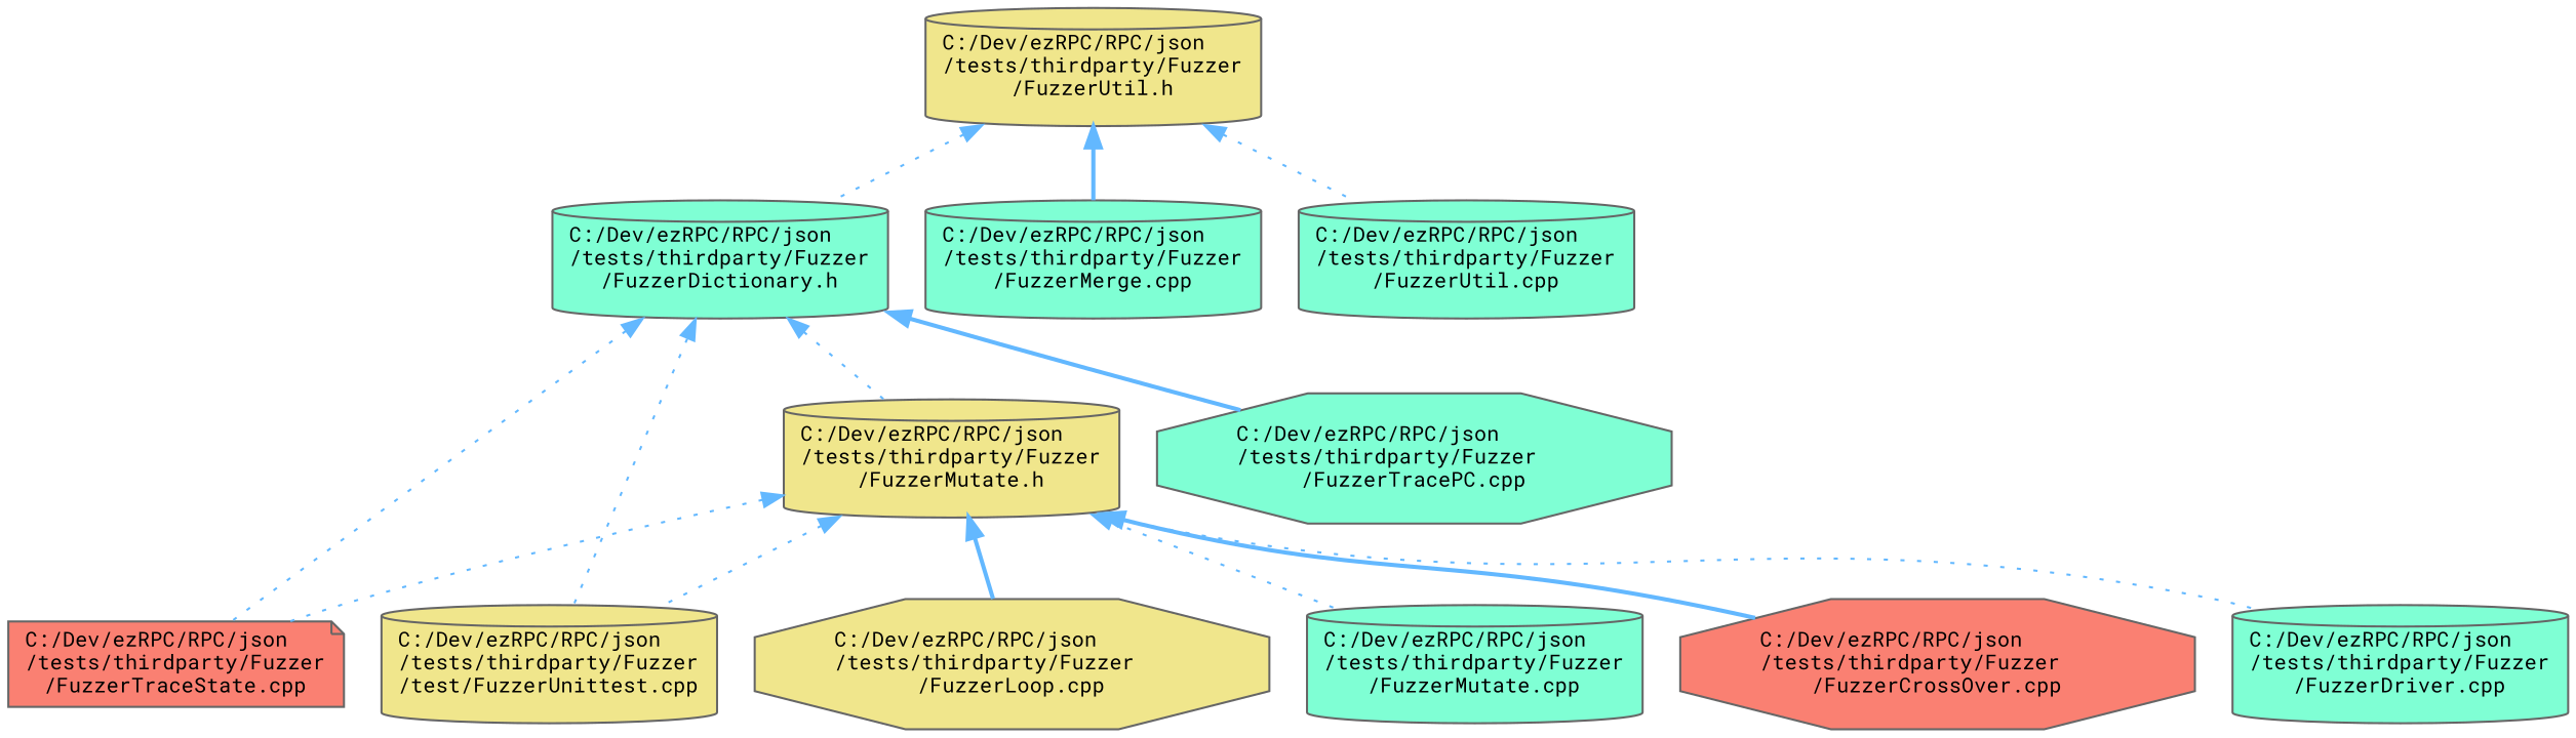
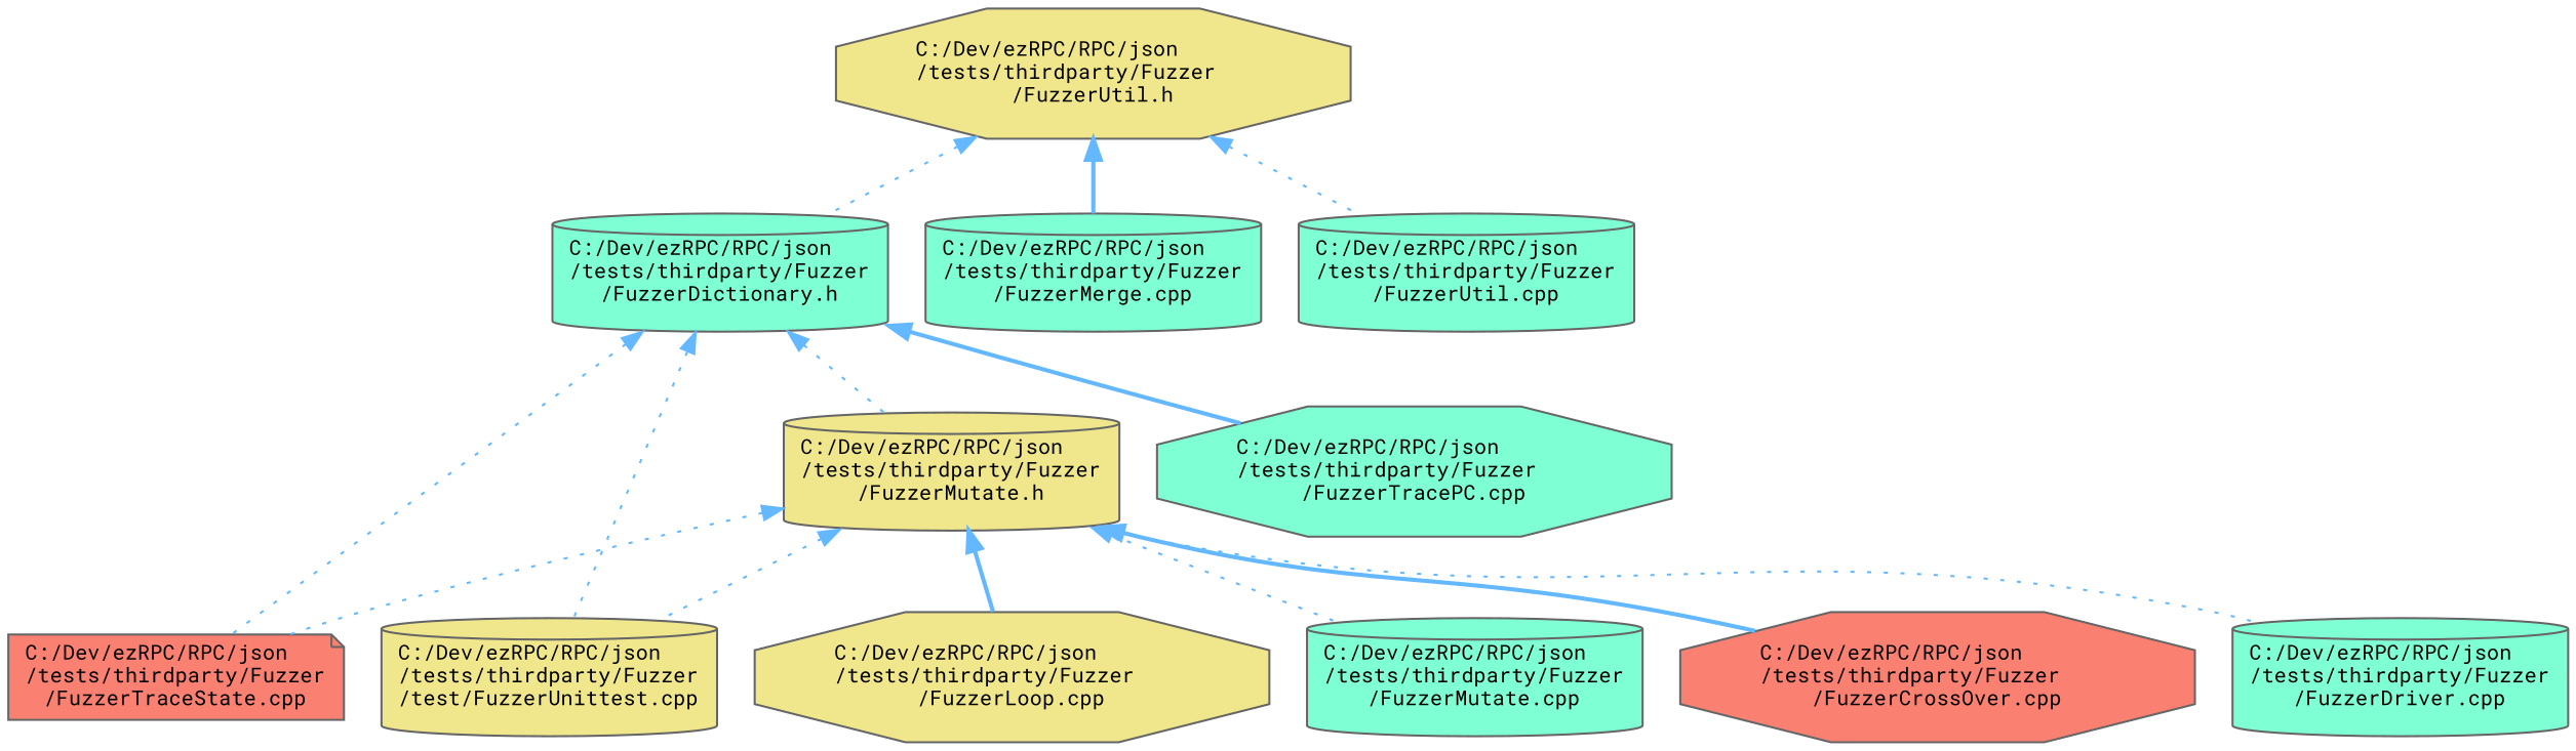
  digraph {
    fontname="Roboto Mono"
    node [color=grey40 fillcolor=aquamarine fontname="Roboto Mono" fontsize=10 shape=cylinder style=filled]
    edge [color=steelblue1 dir=back fontname="Roboto Mono" fontsize=10 labelfontname=Helvetica labelfontsize=10 style=dotted]
-   n1 [color=gray40 fillcolor=khaki fontcolor=black height=0.2 label="C:/Dev/ezRPC/RPC/json\l/tests/thirdparty/Fuzzer\l/FuzzerUtil.h" width=0.4]
+   n1 [color=gray40 fillcolor=khaki fontcolor=black height=0.2 label="C:/Dev/ezRPC/RPC/json\l/tests/thirdparty/Fuzzer\l/FuzzerUtil.h" shape=octagon width=0.4]
    n2 [height=0.2 label="C:/Dev/ezRPC/RPC/json\l/tests/thirdparty/Fuzzer\l/FuzzerDictionary.h" width=0.4]
    n3 [height=0.2 label="C:/Dev/ezRPC/RPC/json\l/tests/thirdparty/Fuzzer\l/FuzzerMerge.cpp" width=0.4]
    n4 [height=0.2 label="C:/Dev/ezRPC/RPC/json\l/tests/thirdparty/Fuzzer\l/FuzzerUtil.cpp" width=0.4]
    n5 [fillcolor=khaki height=0.2 label="C:/Dev/ezRPC/RPC/json\l/tests/thirdparty/Fuzzer\l/FuzzerMutate.h" width=0.4]
    n6 [fillcolor=salmon height=0.2 label="C:/Dev/ezRPC/RPC/json\l/tests/thirdparty/Fuzzer\l/FuzzerTraceState.cpp" shape=note width=0.4]
    n7 [fillcolor=khaki height=0.2 label="C:/Dev/ezRPC/RPC/json\l/tests/thirdparty/Fuzzer\l/test/FuzzerUnittest.cpp" width=0.4]
    n8 [height=0.2 label="C:/Dev/ezRPC/RPC/json\l/tests/thirdparty/Fuzzer\l/FuzzerTracePC.cpp" shape=octagon width=0.4]
    n9 [fillcolor=salmon height=0.2 label="C:/Dev/ezRPC/RPC/json\l/tests/thirdparty/Fuzzer\l/FuzzerCrossOver.cpp" shape=octagon width=0.4]
    n10 [height=0.2 label="C:/Dev/ezRPC/RPC/json\l/tests/thirdparty/Fuzzer\l/FuzzerDriver.cpp" width=0.4]
    n11 [fillcolor=khaki height=0.2 label="C:/Dev/ezRPC/RPC/json\l/tests/thirdparty/Fuzzer\l/FuzzerLoop.cpp" shape=octagon width=0.4]
    n12 [height=0.2 label="C:/Dev/ezRPC/RPC/json\l/tests/thirdparty/Fuzzer\l/FuzzerMutate.cpp" width=0.4]
    n1 -> n2
    n1 -> n3 [style=bold]
    n1 -> n4
    n2 -> n5
    n2 -> n6
    n2 -> n7
    n2 -> n8 [style=bold]
    n5 -> n6
    n5 -> n7
    n5 -> n9 [style=bold]
    n5 -> n10
    n5 -> n11 [style=bold]
    n5 -> n12
  }
